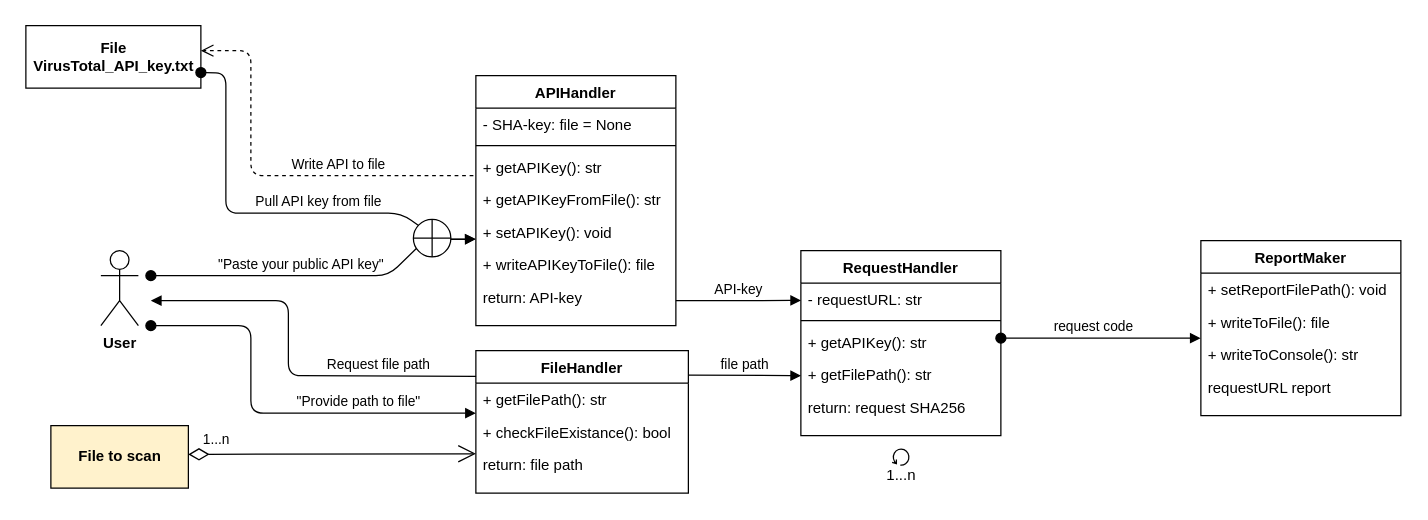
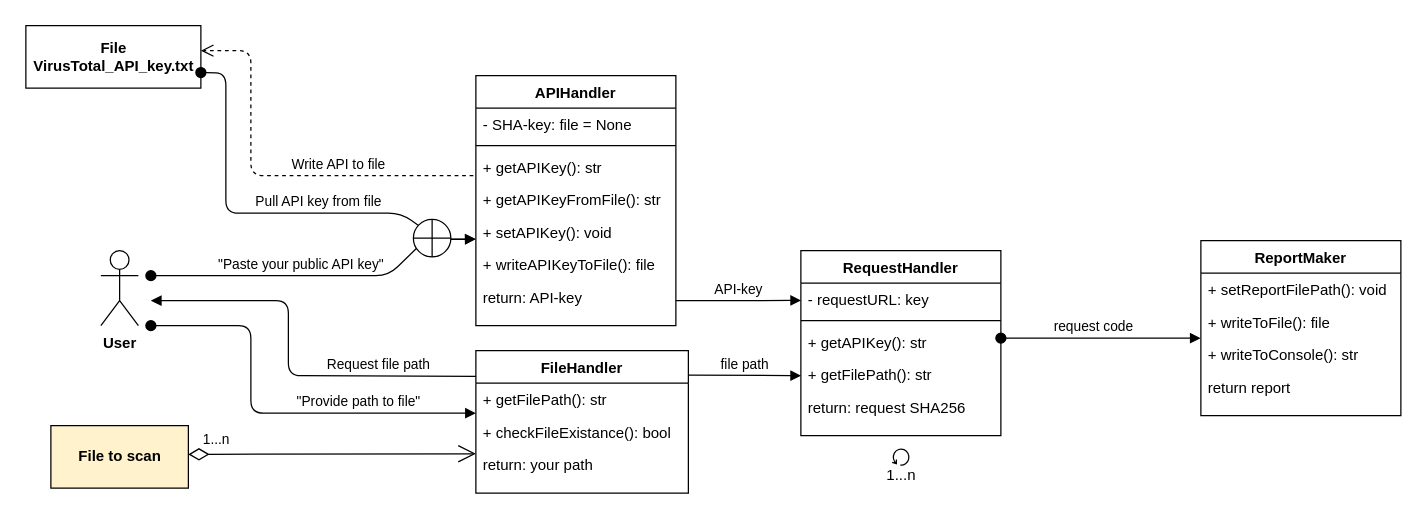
  <mxCell id="0" />
  <mxCell id="1" parent="0" />
  <mxCell id="2" value="&lt;b&gt;File to scan&lt;/b&gt;" style="html=1;fillColor=#fff2cc;" parent="1" vertex="1"><mxGeometry x="40" y="340" width="110" height="50" as="geometry" /></mxCell>
  <mxCell id="3" value="&lt;b&gt;User&lt;/b&gt;" style="shape=umlActor;verticalLabelPosition=bottom;verticalAlign=top;html=1;" vertex="1" parent="1"><mxGeometry x="80" y="200" width="30" height="60" as="geometry" /></mxCell>
  <mxCell id="4" value="&quot;Paste your public API key&quot;" style="html=1;verticalAlign=bottom;startArrow=oval;startFill=1;endArrow=block;startSize=8;entryX=-0.001;entryY=0.578;entryDx=0;entryDy=0;labelBackgroundColor=none;entryPerimeter=0;" edge="1" parent="1"><mxGeometry x="-0.114" width="60" relative="1" as="geometry"><mxPoint x="120" y="220" as="sourcePoint" /><mxPoint x="379.84" y="190.92" as="targetPoint" /><Array as="points"><mxPoint x="310" y="220" /><mxPoint x="340" y="191" /></Array><mxPoint as="offset" /></mxGeometry></mxCell>
  <mxCell id="5" value="1...n" style="endArrow=open;html=1;endSize=12;startArrow=diamondThin;startSize=14;startFill=0;edgeStyle=orthogonalEdgeStyle;align=left;verticalAlign=bottom;entryX=0;entryY=0.75;entryDx=0;entryDy=0;" edge="1" parent="1"><mxGeometry x="-0.913" y="3" relative="1" as="geometry"><mxPoint x="150" y="363" as="sourcePoint" /><mxPoint x="380" y="362.5" as="targetPoint" /><Array as="points"><mxPoint x="150" y="363" /><mxPoint x="190" y="363" /></Array><mxPoint as="offset" /></mxGeometry></mxCell>
  <mxCell id="6" value="&lt;div&gt;&lt;b&gt;File&lt;/b&gt;&lt;/div&gt;&lt;b&gt;VirusTotal_API_key.txt&lt;/b&gt;" style="html=1;" vertex="1" parent="1"><mxGeometry x="20" y="20" width="140" height="50" as="geometry" /></mxCell>
  <mxCell id="7" value="Pull API key from file" style="html=1;verticalAlign=bottom;startArrow=oval;startFill=1;endArrow=block;startSize=8;exitX=1;exitY=0.75;exitDx=0;exitDy=0;labelBackgroundColor=none;entryX=-0.001;entryY=0.576;entryDx=0;entryDy=0;entryPerimeter=0;" edge="1" parent="1" source="6"><mxGeometry x="0.219" width="60" relative="1" as="geometry"><mxPoint x="220" y="172" as="sourcePoint" /><mxPoint x="379.84" y="190.64" as="targetPoint" /><Array as="points"><mxPoint x="180" y="58" /><mxPoint x="180" y="170" /><mxPoint x="320" y="170" /><mxPoint x="350" y="191" /></Array><mxPoint as="offset" /></mxGeometry></mxCell>
  <mxCell id="8" value="Write API to file" style="html=1;verticalAlign=bottom;endArrow=open;dashed=1;endSize=8;entryX=1;entryY=0.4;entryDx=0;entryDy=0;entryPerimeter=0;" edge="1" parent="1" target="6"><mxGeometry x="-0.321" relative="1" as="geometry"><mxPoint x="378" y="140" as="sourcePoint" /><mxPoint x="290" y="70" as="targetPoint" /><Array as="points"><mxPoint x="200" y="140" /><mxPoint x="200" y="40" /></Array><mxPoint as="offset" /></mxGeometry></mxCell>
  <mxCell id="9" value="" style="shape=orEllipse;perimeter=ellipsePerimeter;whiteSpace=wrap;html=1;backgroundOutline=1;" vertex="1" parent="1"><mxGeometry x="330" y="175" width="30" height="30" as="geometry" /></mxCell>
  <mxCell id="10" value="&quot;Provide path to file&quot;" style="html=1;verticalAlign=bottom;startArrow=oval;startFill=1;endArrow=block;startSize=8;labelBackgroundColor=none;" edge="1" parent="1"><mxGeometry x="0.429" width="60" relative="1" as="geometry"><mxPoint x="120" y="260" as="sourcePoint" /><mxPoint x="380" y="330" as="targetPoint" /><Array as="points"><mxPoint x="200" y="260" /><mxPoint x="200" y="330" /></Array><mxPoint as="offset" /></mxGeometry></mxCell>
  <mxCell id="11" value="API-key" style="html=1;verticalAlign=bottom;endArrow=block;labelBackgroundColor=none;entryX=0.001;entryY=0.317;entryDx=0;entryDy=0;entryPerimeter=0;" edge="1" parent="1"><mxGeometry x="-0.002" width="80" relative="1" as="geometry"><mxPoint x="540" y="240" as="sourcePoint" /><mxPoint x="640.16" y="239.87" as="targetPoint" /><mxPoint as="offset" /></mxGeometry></mxCell>
  <mxCell id="12" value="file path" style="html=1;verticalAlign=bottom;endArrow=block;labelBackgroundColor=none;entryX=0.001;entryY=0.317;entryDx=0;entryDy=0;entryPerimeter=0;exitX=1.002;exitY=0.172;exitDx=0;exitDy=0;exitPerimeter=0;" edge="1" parent="1" source="35"><mxGeometry x="-0.002" width="80" relative="1" as="geometry"><mxPoint x="540" y="300.13" as="sourcePoint" /><mxPoint x="640.16" y="300" as="targetPoint" /><mxPoint as="offset" /></mxGeometry></mxCell>
  <mxCell id="13" value="" style="shape=mxgraph.bpmn.loop;html=1;outlineConnect=0;" vertex="1" parent="1"><mxGeometry x="713" y="358" width="14" height="14" as="geometry" /></mxCell>
  <mxCell id="14" value="1...n" style="text;html=1;align=center;verticalAlign=middle;resizable=0;points=[];autosize=1;" vertex="1" parent="1"><mxGeometry x="700" y="370" width="40" height="20" as="geometry" /></mxCell>
  <mxCell id="15" value="request code" style="html=1;verticalAlign=bottom;startArrow=oval;startFill=1;endArrow=block;startSize=8;labelBackgroundColor=none;entryX=-0.001;entryY=0.003;entryDx=0;entryDy=0;entryPerimeter=0;" edge="1" parent="1" target="19"><mxGeometry x="-0.076" width="60" relative="1" as="geometry"><mxPoint x="800" y="270" as="sourcePoint" /><mxPoint x="860" y="270" as="targetPoint" /><mxPoint as="offset" /></mxGeometry></mxCell>
  <mxCell id="16" value="ReportMaker" style="swimlane;fontStyle=1;childLayout=stackLayout;horizontal=1;startSize=26;fillColor=none;horizontalStack=0;resizeParent=1;resizeParentMax=0;resizeLast=0;collapsible=1;marginBottom=0;" vertex="1" parent="1"><mxGeometry x="960" y="192" width="160" height="140" as="geometry"><mxRectangle x="190" y="412" width="100" height="26" as="alternateBounds" /></mxGeometry></mxCell>
  <mxCell id="17" value="+ setReportFilePath(): void" style="text;strokeColor=none;fillColor=none;align=left;verticalAlign=top;spacingLeft=4;spacingRight=4;overflow=hidden;rotatable=0;points=[[0,0.5],[1,0.5]];portConstraint=eastwest;" vertex="1" parent="16"><mxGeometry y="26" width="160" height="26" as="geometry" /></mxCell>
  <mxCell id="18" value="+ writeToFile(): file" style="text;strokeColor=none;fillColor=none;align=left;verticalAlign=top;spacingLeft=4;spacingRight=4;overflow=hidden;rotatable=0;points=[[0,0.5],[1,0.5]];portConstraint=eastwest;" vertex="1" parent="16"><mxGeometry y="52" width="160" height="26" as="geometry" /></mxCell>
  <mxCell id="19" value="+ writeToConsole(): str" style="text;strokeColor=none;fillColor=none;align=left;verticalAlign=top;spacingLeft=4;spacingRight=4;overflow=hidden;rotatable=0;points=[[0,0.5],[1,0.5]];portConstraint=eastwest;" vertex="1" parent="16"><mxGeometry y="78" width="160" height="26" as="geometry" /></mxCell>
- <mxCell id="20" value="requestURL report" style="text;strokeColor=none;fillColor=none;align=left;verticalAlign=top;spacingLeft=4;spacingRight=4;overflow=hidden;rotatable=0;points=[[0,0.5],[1,0.5]];portConstraint=eastwest;" vertex="1" parent="16"><mxGeometry y="104" width="160" height="36" as="geometry" /></mxCell>
+ <mxCell id="20" value="return report" style="text;strokeColor=none;fillColor=none;align=left;verticalAlign=top;spacingLeft=4;spacingRight=4;overflow=hidden;rotatable=0;points=[[0,0.5],[1,0.5]];portConstraint=eastwest;" vertex="1" parent="16"><mxGeometry y="104" width="160" height="36" as="geometry" /></mxCell>
  <mxCell id="21" value="RequestHandler" style="swimlane;fontStyle=1;childLayout=stackLayout;horizontal=1;startSize=26;fillColor=none;horizontalStack=0;resizeParent=1;resizeParentMax=0;resizeLast=0;collapsible=1;marginBottom=0;" vertex="1" parent="1"><mxGeometry x="640" y="200" width="160" height="148" as="geometry"><mxRectangle x="190" y="412" width="100" height="26" as="alternateBounds" /></mxGeometry></mxCell>
- <mxCell id="22" value="- requestURL: str" style="text;strokeColor=none;fillColor=none;align=left;verticalAlign=top;spacingLeft=4;spacingRight=4;overflow=hidden;rotatable=0;points=[[0,0.5],[1,0.5]];portConstraint=eastwest;" vertex="1" parent="21"><mxGeometry y="26" width="160" height="26" as="geometry" /></mxCell>
+ <mxCell id="22" value="- requestURL: key" style="text;strokeColor=none;fillColor=none;align=left;verticalAlign=top;spacingLeft=4;spacingRight=4;overflow=hidden;rotatable=0;points=[[0,0.5],[1,0.5]];portConstraint=eastwest;" vertex="1" parent="21"><mxGeometry y="26" width="160" height="26" as="geometry" /></mxCell>
  <mxCell id="23" value="" style="line;strokeWidth=1;fillColor=none;align=left;verticalAlign=middle;spacingTop=-1;spacingLeft=3;spacingRight=3;rotatable=0;labelPosition=right;points=[];portConstraint=eastwest;" vertex="1" parent="21"><mxGeometry y="52" width="160" height="8" as="geometry" /></mxCell>
  <mxCell id="24" value="+ getAPIKey(): str" style="text;strokeColor=none;fillColor=none;align=left;verticalAlign=top;spacingLeft=4;spacingRight=4;overflow=hidden;rotatable=0;points=[[0,0.5],[1,0.5]];portConstraint=eastwest;" vertex="1" parent="21"><mxGeometry y="60" width="160" height="26" as="geometry" /></mxCell>
  <mxCell id="25" value="+ getFilePath(): str" style="text;strokeColor=none;fillColor=none;align=left;verticalAlign=top;spacingLeft=4;spacingRight=4;overflow=hidden;rotatable=0;points=[[0,0.5],[1,0.5]];portConstraint=eastwest;" vertex="1" parent="21"><mxGeometry y="86" width="160" height="26" as="geometry" /></mxCell>
  <mxCell id="26" value="return: request SHA256" style="text;strokeColor=none;fillColor=none;align=left;verticalAlign=top;spacingLeft=4;spacingRight=4;overflow=hidden;rotatable=0;points=[[0,0.5],[1,0.5]];portConstraint=eastwest;" vertex="1" parent="21"><mxGeometry y="112" width="160" height="36" as="geometry" /></mxCell>
  <mxCell id="27" value="APIHandler" style="swimlane;fontStyle=1;childLayout=stackLayout;horizontal=1;startSize=26;fillColor=none;horizontalStack=0;resizeParent=1;resizeParentMax=0;resizeLast=0;collapsible=1;marginBottom=0;" vertex="1" parent="1"><mxGeometry x="380" y="60" width="160" height="200" as="geometry"><mxRectangle x="190" y="412" width="100" height="26" as="alternateBounds" /></mxGeometry></mxCell>
  <mxCell id="28" value="- SHA-key: file = None" style="text;strokeColor=none;fillColor=none;align=left;verticalAlign=top;spacingLeft=4;spacingRight=4;overflow=hidden;rotatable=0;points=[[0,0.5],[1,0.5]];portConstraint=eastwest;" vertex="1" parent="27"><mxGeometry y="26" width="160" height="26" as="geometry" /></mxCell>
  <mxCell id="29" value="" style="line;strokeWidth=1;fillColor=none;align=left;verticalAlign=middle;spacingTop=-1;spacingLeft=3;spacingRight=3;rotatable=0;labelPosition=right;points=[];portConstraint=eastwest;" vertex="1" parent="27"><mxGeometry y="52" width="160" height="8" as="geometry" /></mxCell>
  <mxCell id="30" value="+ getAPIKey(): str" style="text;strokeColor=none;fillColor=none;align=left;verticalAlign=top;spacingLeft=4;spacingRight=4;overflow=hidden;rotatable=0;points=[[0,0.5],[1,0.5]];portConstraint=eastwest;" vertex="1" parent="27"><mxGeometry y="60" width="160" height="26" as="geometry" /></mxCell>
  <mxCell id="31" value="+ getAPIKeyFromFile(): str" style="text;strokeColor=none;fillColor=none;align=left;verticalAlign=top;spacingLeft=4;spacingRight=4;overflow=hidden;rotatable=0;points=[[0,0.5],[1,0.5]];portConstraint=eastwest;" vertex="1" parent="27"><mxGeometry y="86" width="160" height="26" as="geometry" /></mxCell>
  <mxCell id="32" value="+ setAPIKey(): void" style="text;strokeColor=none;fillColor=none;align=left;verticalAlign=top;spacingLeft=4;spacingRight=4;overflow=hidden;rotatable=0;points=[[0,0.5],[1,0.5]];portConstraint=eastwest;" vertex="1" parent="27"><mxGeometry y="112" width="160" height="26" as="geometry" /></mxCell>
  <mxCell id="33" value="+ writeAPIKeyToFile(): file" style="text;strokeColor=none;fillColor=none;align=left;verticalAlign=top;spacingLeft=4;spacingRight=4;overflow=hidden;rotatable=0;points=[[0,0.5],[1,0.5]];portConstraint=eastwest;" vertex="1" parent="27"><mxGeometry y="138" width="160" height="26" as="geometry" /></mxCell>
  <mxCell id="34" value="return: API-key" style="text;strokeColor=none;fillColor=none;align=left;verticalAlign=top;spacingLeft=4;spacingRight=4;overflow=hidden;rotatable=0;points=[[0,0.5],[1,0.5]];portConstraint=eastwest;" vertex="1" parent="27"><mxGeometry y="164" width="160" height="36" as="geometry" /></mxCell>
  <mxCell id="35" value="FileHandler" style="swimlane;fontStyle=1;childLayout=stackLayout;horizontal=1;startSize=26;fillColor=none;horizontalStack=0;resizeParent=1;resizeParentMax=0;resizeLast=0;collapsible=1;marginBottom=0;" vertex="1" parent="1"><mxGeometry x="380" y="280" width="170" height="114" as="geometry"><mxRectangle x="190" y="412" width="100" height="26" as="alternateBounds" /></mxGeometry></mxCell>
  <mxCell id="36" value="+ getFilePath(): str" style="text;strokeColor=none;fillColor=none;align=left;verticalAlign=top;spacingLeft=4;spacingRight=4;overflow=hidden;rotatable=0;points=[[0,0.5],[1,0.5]];portConstraint=eastwest;" vertex="1" parent="35"><mxGeometry y="26" width="170" height="26" as="geometry" /></mxCell>
  <mxCell id="37" value="+ checkFileExistance(): bool" style="text;strokeColor=none;fillColor=none;align=left;verticalAlign=top;spacingLeft=4;spacingRight=4;overflow=hidden;rotatable=0;points=[[0,0.5],[1,0.5]];portConstraint=eastwest;" vertex="1" parent="35"><mxGeometry y="52" width="170" height="26" as="geometry" /></mxCell>
- <mxCell id="38" value="return: file path" style="text;strokeColor=none;fillColor=none;align=left;verticalAlign=top;spacingLeft=4;spacingRight=4;overflow=hidden;rotatable=0;points=[[0,0.5],[1,0.5]];portConstraint=eastwest;" vertex="1" parent="35"><mxGeometry y="78" width="170" height="36" as="geometry" /></mxCell>
+ <mxCell id="38" value="return: your path" style="text;strokeColor=none;fillColor=none;align=left;verticalAlign=top;spacingLeft=4;spacingRight=4;overflow=hidden;rotatable=0;points=[[0,0.5],[1,0.5]];portConstraint=eastwest;" vertex="1" parent="35"><mxGeometry y="78" width="170" height="36" as="geometry" /></mxCell>
  <mxCell id="39" value="Request file path" style="html=1;verticalAlign=bottom;endArrow=block;labelBackgroundColor=none;exitX=0.001;exitY=0.181;exitDx=0;exitDy=0;exitPerimeter=0;" edge="1" parent="1" source="35"><mxGeometry x="-0.511" width="80" relative="1" as="geometry"><mxPoint x="240" y="260" as="sourcePoint" /><mxPoint x="120" y="240" as="targetPoint" /><Array as="points"><mxPoint x="230" y="300" /><mxPoint x="230" y="240" /></Array><mxPoint as="offset" /></mxGeometry></mxCell>
